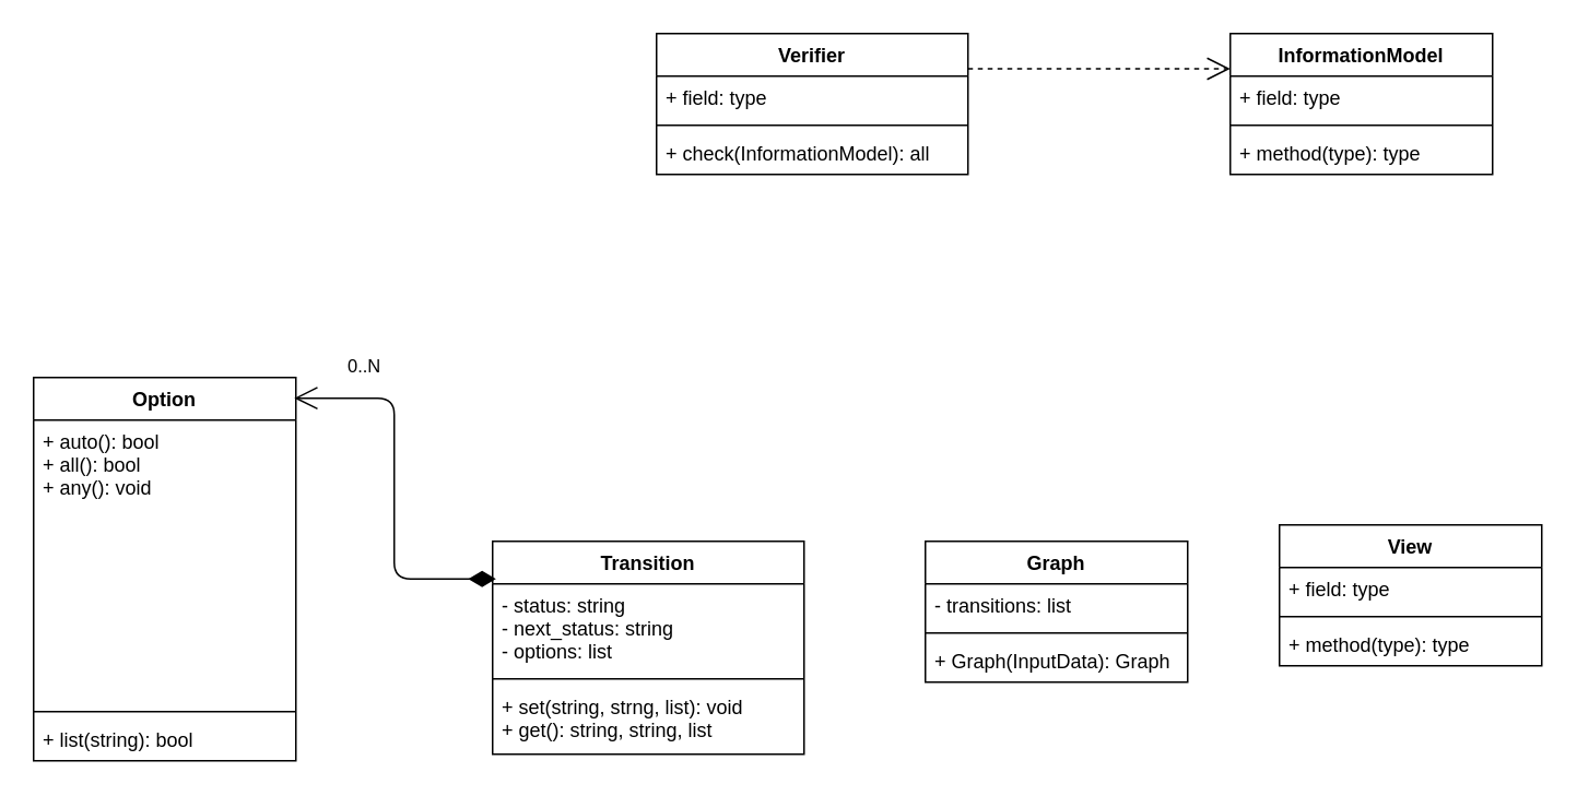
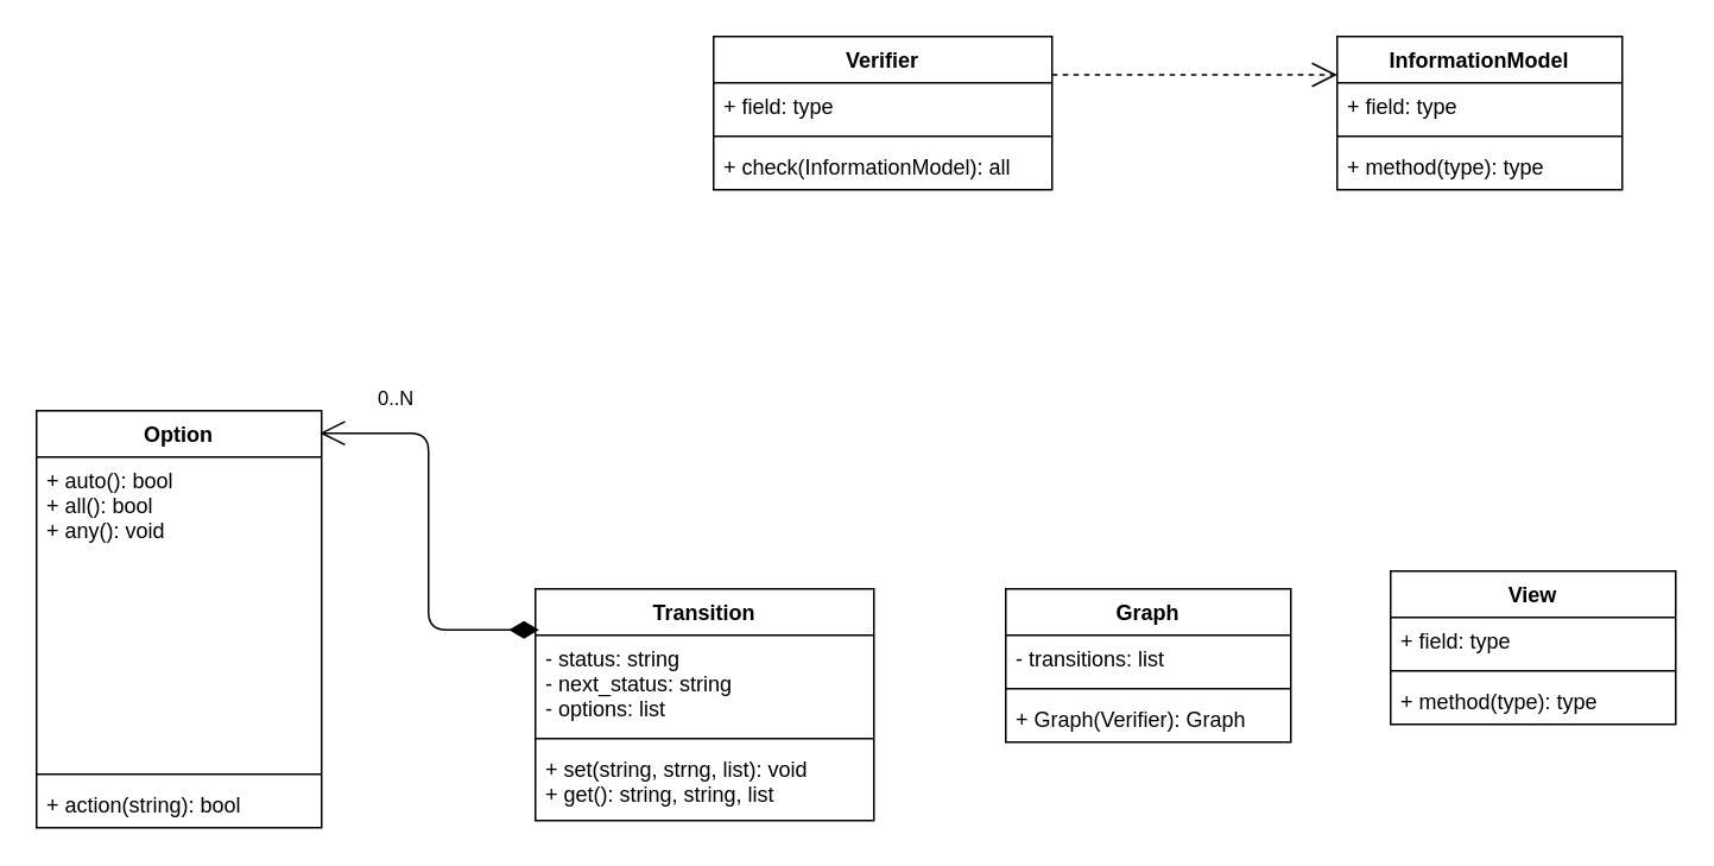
  <mxCell id="0" />
  <mxCell id="1" parent="0" />
  <mxCell id="2" value="Verifier" style="swimlane;fontStyle=1;align=center;verticalAlign=top;childLayout=stackLayout;horizontal=1;startSize=26;horizontalStack=0;resizeParent=1;resizeParentMax=0;resizeLast=0;collapsible=1;marginBottom=0;" vertex="1" parent="1"><mxGeometry x="400" y="20" width="190" height="86" as="geometry" /></mxCell>
  <mxCell id="3" value="+ field: type" style="text;strokeColor=none;fillColor=none;align=left;verticalAlign=top;spacingLeft=4;spacingRight=4;overflow=hidden;rotatable=0;points=[[0,0.5],[1,0.5]];portConstraint=eastwest;" vertex="1" parent="2"><mxGeometry y="26" width="190" height="26" as="geometry" /></mxCell>
  <mxCell id="4" value="" style="line;strokeWidth=1;fillColor=none;align=left;verticalAlign=middle;spacingTop=-1;spacingLeft=3;spacingRight=3;rotatable=0;labelPosition=right;points=[];portConstraint=eastwest;" vertex="1" parent="2"><mxGeometry y="52" width="190" height="8" as="geometry" /></mxCell>
  <mxCell id="5" value="+ check(InformationModel): all" style="text;strokeColor=none;fillColor=none;align=left;verticalAlign=top;spacingLeft=4;spacingRight=4;overflow=hidden;rotatable=0;points=[[0,0.5],[1,0.5]];portConstraint=eastwest;" vertex="1" parent="2"><mxGeometry y="60" width="190" height="26" as="geometry" /></mxCell>
  <mxCell id="6" value="InformationModel" style="swimlane;fontStyle=1;align=center;verticalAlign=top;childLayout=stackLayout;horizontal=1;startSize=26;horizontalStack=0;resizeParent=1;resizeParentMax=0;resizeLast=0;collapsible=1;marginBottom=0;" vertex="1" parent="1"><mxGeometry x="750" y="20" width="160" height="86" as="geometry" /></mxCell>
  <mxCell id="7" value="+ field: type" style="text;strokeColor=none;fillColor=none;align=left;verticalAlign=top;spacingLeft=4;spacingRight=4;overflow=hidden;rotatable=0;points=[[0,0.5],[1,0.5]];portConstraint=eastwest;" vertex="1" parent="6"><mxGeometry y="26" width="160" height="26" as="geometry" /></mxCell>
  <mxCell id="8" value="" style="line;strokeWidth=1;fillColor=none;align=left;verticalAlign=middle;spacingTop=-1;spacingLeft=3;spacingRight=3;rotatable=0;labelPosition=right;points=[];portConstraint=eastwest;" vertex="1" parent="6"><mxGeometry y="52" width="160" height="8" as="geometry" /></mxCell>
  <mxCell id="9" value="+ method(type): type" style="text;strokeColor=none;fillColor=none;align=left;verticalAlign=top;spacingLeft=4;spacingRight=4;overflow=hidden;rotatable=0;points=[[0,0.5],[1,0.5]];portConstraint=eastwest;" vertex="1" parent="6"><mxGeometry y="60" width="160" height="26" as="geometry" /></mxCell>
  <mxCell id="10" value="Graph" style="swimlane;fontStyle=1;align=center;verticalAlign=top;childLayout=stackLayout;horizontal=1;startSize=26;horizontalStack=0;resizeParent=1;resizeParentMax=0;resizeLast=0;collapsible=1;marginBottom=0;" vertex="1" parent="1"><mxGeometry x="564" y="330" width="160" height="86" as="geometry" /></mxCell>
  <mxCell id="11" value="- transitions: list" style="text;strokeColor=none;fillColor=none;align=left;verticalAlign=top;spacingLeft=4;spacingRight=4;overflow=hidden;rotatable=0;points=[[0,0.5],[1,0.5]];portConstraint=eastwest;" vertex="1" parent="10"><mxGeometry y="26" width="160" height="26" as="geometry" /></mxCell>
  <mxCell id="12" value="" style="line;strokeWidth=1;fillColor=none;align=left;verticalAlign=middle;spacingTop=-1;spacingLeft=3;spacingRight=3;rotatable=0;labelPosition=right;points=[];portConstraint=eastwest;" vertex="1" parent="10"><mxGeometry y="52" width="160" height="8" as="geometry" /></mxCell>
- <mxCell id="13" value="+ Graph(InputData): Graph" style="text;strokeColor=none;fillColor=none;align=left;verticalAlign=top;spacingLeft=4;spacingRight=4;overflow=hidden;rotatable=0;points=[[0,0.5],[1,0.5]];portConstraint=eastwest;" vertex="1" parent="10"><mxGeometry y="60" width="160" height="26" as="geometry" /></mxCell>
+ <mxCell id="13" value="+ Graph(Verifier): Graph" style="text;strokeColor=none;fillColor=none;align=left;verticalAlign=top;spacingLeft=4;spacingRight=4;overflow=hidden;rotatable=0;points=[[0,0.5],[1,0.5]];portConstraint=eastwest;" vertex="1" parent="10"><mxGeometry y="60" width="160" height="26" as="geometry" /></mxCell>
  <mxCell id="14" value="View" style="swimlane;fontStyle=1;align=center;verticalAlign=top;childLayout=stackLayout;horizontal=1;startSize=26;horizontalStack=0;resizeParent=1;resizeParentMax=0;resizeLast=0;collapsible=1;marginBottom=0;" vertex="1" parent="1"><mxGeometry x="780" y="320" width="160" height="86" as="geometry" /></mxCell>
  <mxCell id="15" value="+ field: type" style="text;strokeColor=none;fillColor=none;align=left;verticalAlign=top;spacingLeft=4;spacingRight=4;overflow=hidden;rotatable=0;points=[[0,0.5],[1,0.5]];portConstraint=eastwest;" vertex="1" parent="14"><mxGeometry y="26" width="160" height="26" as="geometry" /></mxCell>
  <mxCell id="16" value="" style="line;strokeWidth=1;fillColor=none;align=left;verticalAlign=middle;spacingTop=-1;spacingLeft=3;spacingRight=3;rotatable=0;labelPosition=right;points=[];portConstraint=eastwest;" vertex="1" parent="14"><mxGeometry y="52" width="160" height="8" as="geometry" /></mxCell>
  <mxCell id="17" value="+ method(type): type" style="text;strokeColor=none;fillColor=none;align=left;verticalAlign=top;spacingLeft=4;spacingRight=4;overflow=hidden;rotatable=0;points=[[0,0.5],[1,0.5]];portConstraint=eastwest;" vertex="1" parent="14"><mxGeometry y="60" width="160" height="26" as="geometry" /></mxCell>
  <mxCell id="18" value="Transition" style="swimlane;fontStyle=1;align=center;verticalAlign=top;childLayout=stackLayout;horizontal=1;startSize=26;horizontalStack=0;resizeParent=1;resizeParentMax=0;resizeLast=0;collapsible=1;marginBottom=0;" vertex="1" parent="1"><mxGeometry x="300" y="330" width="190" height="130" as="geometry" /></mxCell>
  <mxCell id="19" value="- status: string&#10;- next_status: string&#10;- options: list" style="text;strokeColor=none;fillColor=none;align=left;verticalAlign=top;spacingLeft=4;spacingRight=4;overflow=hidden;rotatable=0;points=[[0,0.5],[1,0.5]];portConstraint=eastwest;" vertex="1" parent="18"><mxGeometry y="26" width="190" height="54" as="geometry" /></mxCell>
  <mxCell id="20" value="" style="line;strokeWidth=1;fillColor=none;align=left;verticalAlign=middle;spacingTop=-1;spacingLeft=3;spacingRight=3;rotatable=0;labelPosition=right;points=[];portConstraint=eastwest;" vertex="1" parent="18"><mxGeometry y="80" width="190" height="8" as="geometry" /></mxCell>
  <mxCell id="21" value="+ set(string, strng, list): void&#10;+ get(): string, string, list " style="text;strokeColor=none;fillColor=none;align=left;verticalAlign=top;spacingLeft=4;spacingRight=4;overflow=hidden;rotatable=0;points=[[0,0.5],[1,0.5]];portConstraint=eastwest;" vertex="1" parent="18"><mxGeometry y="88" width="190" height="42" as="geometry" /></mxCell>
  <mxCell id="22" value="Option" style="swimlane;fontStyle=1;align=center;verticalAlign=top;childLayout=stackLayout;horizontal=1;startSize=26;horizontalStack=0;resizeParent=1;resizeParentMax=0;resizeLast=0;collapsible=1;marginBottom=0;" vertex="1" parent="1"><mxGeometry x="20" y="230" width="160" height="234" as="geometry" /></mxCell>
  <mxCell id="23" value="+ auto(): bool&#10;+ all(): bool&#10;+ any(): void " style="text;strokeColor=none;fillColor=none;align=left;verticalAlign=top;spacingLeft=4;spacingRight=4;overflow=hidden;rotatable=0;points=[[0,0.5],[1,0.5]];portConstraint=eastwest;" vertex="1" parent="22"><mxGeometry y="26" width="160" height="174" as="geometry" /></mxCell>
  <mxCell id="24" value="" style="line;strokeWidth=1;fillColor=none;align=left;verticalAlign=middle;spacingTop=-1;spacingLeft=3;spacingRight=3;rotatable=0;labelPosition=right;points=[];portConstraint=eastwest;" vertex="1" parent="22"><mxGeometry y="200" width="160" height="8" as="geometry" /></mxCell>
- <mxCell id="25" value="+ list(string): bool" style="text;strokeColor=none;fillColor=none;align=left;verticalAlign=top;spacingLeft=4;spacingRight=4;overflow=hidden;rotatable=0;points=[[0,0.5],[1,0.5]];portConstraint=eastwest;" vertex="1" parent="22"><mxGeometry y="208" width="160" height="26" as="geometry" /></mxCell>
+ <mxCell id="25" value="+ action(string): bool" style="text;strokeColor=none;fillColor=none;align=left;verticalAlign=top;spacingLeft=4;spacingRight=4;overflow=hidden;rotatable=0;points=[[0,0.5],[1,0.5]];portConstraint=eastwest;" vertex="1" parent="22"><mxGeometry y="208" width="160" height="26" as="geometry" /></mxCell>
  <mxCell id="26" value="0..N" style="endArrow=open;html=1;endSize=12;startArrow=diamondThin;startSize=14;startFill=1;edgeStyle=orthogonalEdgeStyle;align=left;verticalAlign=bottom;entryX=0.994;entryY=-0.077;entryDx=0;entryDy=0;exitX=0.011;exitY=-0.056;exitDx=0;exitDy=0;exitPerimeter=0;entryPerimeter=0;" edge="1" parent="1" source="19" target="23"><mxGeometry x="0.73" y="-11" relative="1" as="geometry"><mxPoint x="284" y="352.5" as="sourcePoint" /><mxPoint x="210" y="366" as="targetPoint" /><mxPoint as="offset" /></mxGeometry></mxCell>
  <mxCell id="27" value="" style="endArrow=open;endSize=12;dashed=1;html=1;entryX=0;entryY=0.25;entryDx=0;entryDy=0;exitX=1;exitY=0.25;exitDx=0;exitDy=0;" edge="1" parent="1" source="2" target="6"><mxGeometry width="160" relative="1" as="geometry"><mxPoint x="540" y="22" as="sourcePoint" /><mxPoint x="710" y="30" as="targetPoint" /></mxGeometry></mxCell>
